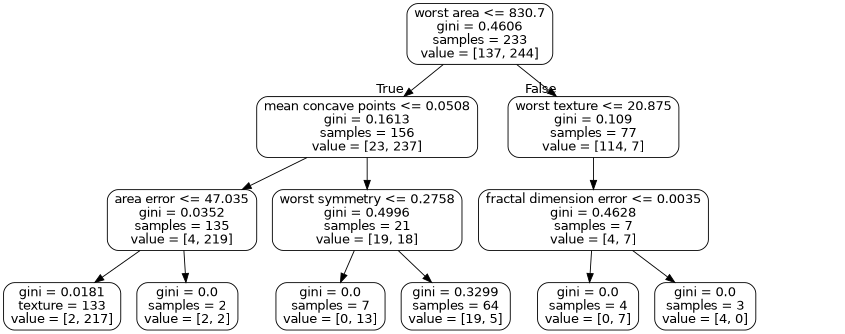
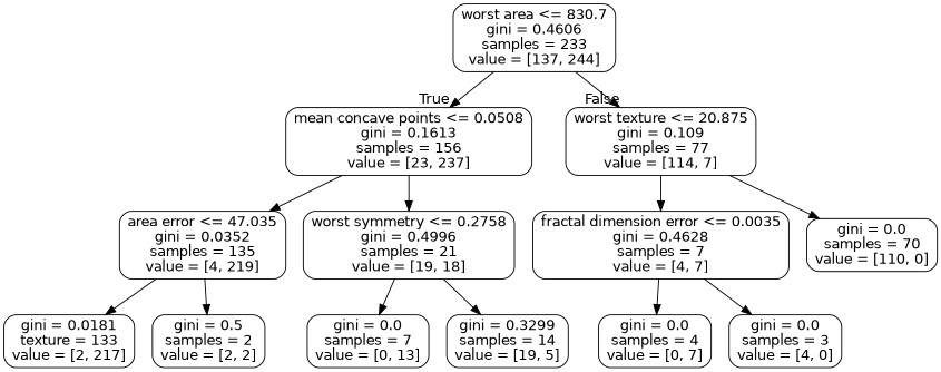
  digraph {
    node [color=black fontname=helvetica shape=box style=rounded]
    edge [fontname=helvetica]
    n1 [label="worst area <= 830.7\ngini = 0.4606\nsamples = 233\nvalue = [137, 244]"]
    n2 [label="mean concave points <= 0.0508\ngini = 0.1613\nsamples = 156\nvalue = [23, 237]"]
    n3 [label="worst texture <= 20.875\ngini = 0.109\nsamples = 77\nvalue = [114, 7]"]
    n4 [label="area error <= 47.035\ngini = 0.0352\nsamples = 135\nvalue = [4, 219]"]
    n5 [label="worst symmetry <= 0.2758\ngini = 0.4996\nsamples = 21\nvalue = [19, 18]"]
    n6 [label="fractal dimension error <= 0.0035\ngini = 0.4628\nsamples = 7\nvalue = [4, 7]"]
+   n7 [label="gini = 0.0\nsamples = 70\nvalue = [110, 0]"]
    n8 [label="gini = 0.0181\ntexture = 133\nvalue = [2, 217]"]
-   n9 [label="gini = 0.0\nsamples = 2\nvalue = [2, 2]"]
+   n9 [label="gini = 0.5\nsamples = 2\nvalue = [2, 2]"]
    n10 [label="gini = 0.0\nsamples = 7\nvalue = [0, 13]"]
-   n11 [label="gini = 0.3299\nsamples = 64\nvalue = [19, 5]"]
+   n11 [label="gini = 0.3299\nsamples = 14\nvalue = [19, 5]"]
    n12 [label="gini = 0.0\nsamples = 4\nvalue = [0, 7]"]
    n13 [label="gini = 0.0\nsamples = 3\nvalue = [4, 0]"]
    n1 -> n2 [headlabel=True labelangle=45 labeldistance=2.5]
    n1 -> n3 [headlabel=False labelangle=-45 labeldistance=2.5]
    n2 -> n4
    n2 -> n5
    n3 -> n6
+   n3 -> n7
    n4 -> n8
    n4 -> n9
    n5 -> n10
    n5 -> n11
    n6 -> n12
    n6 -> n13
  }
